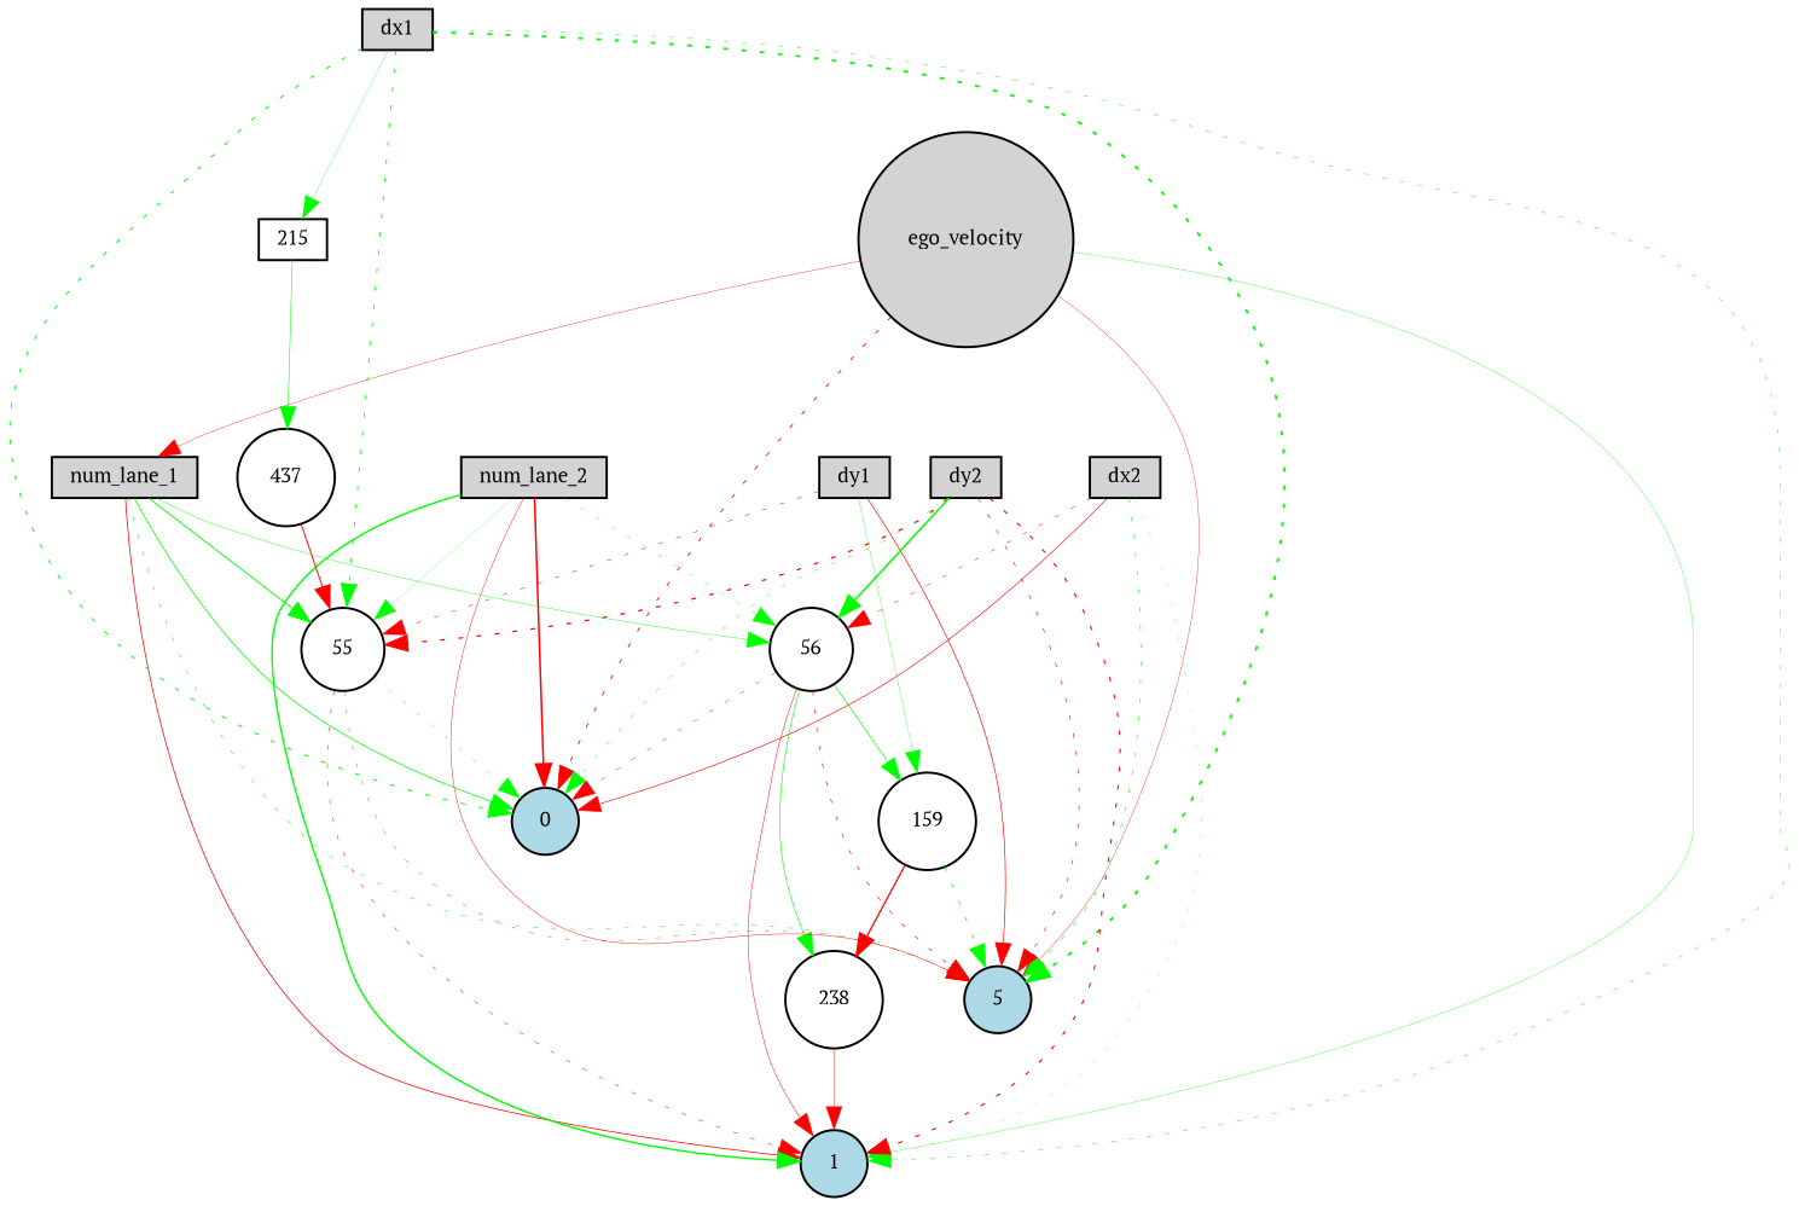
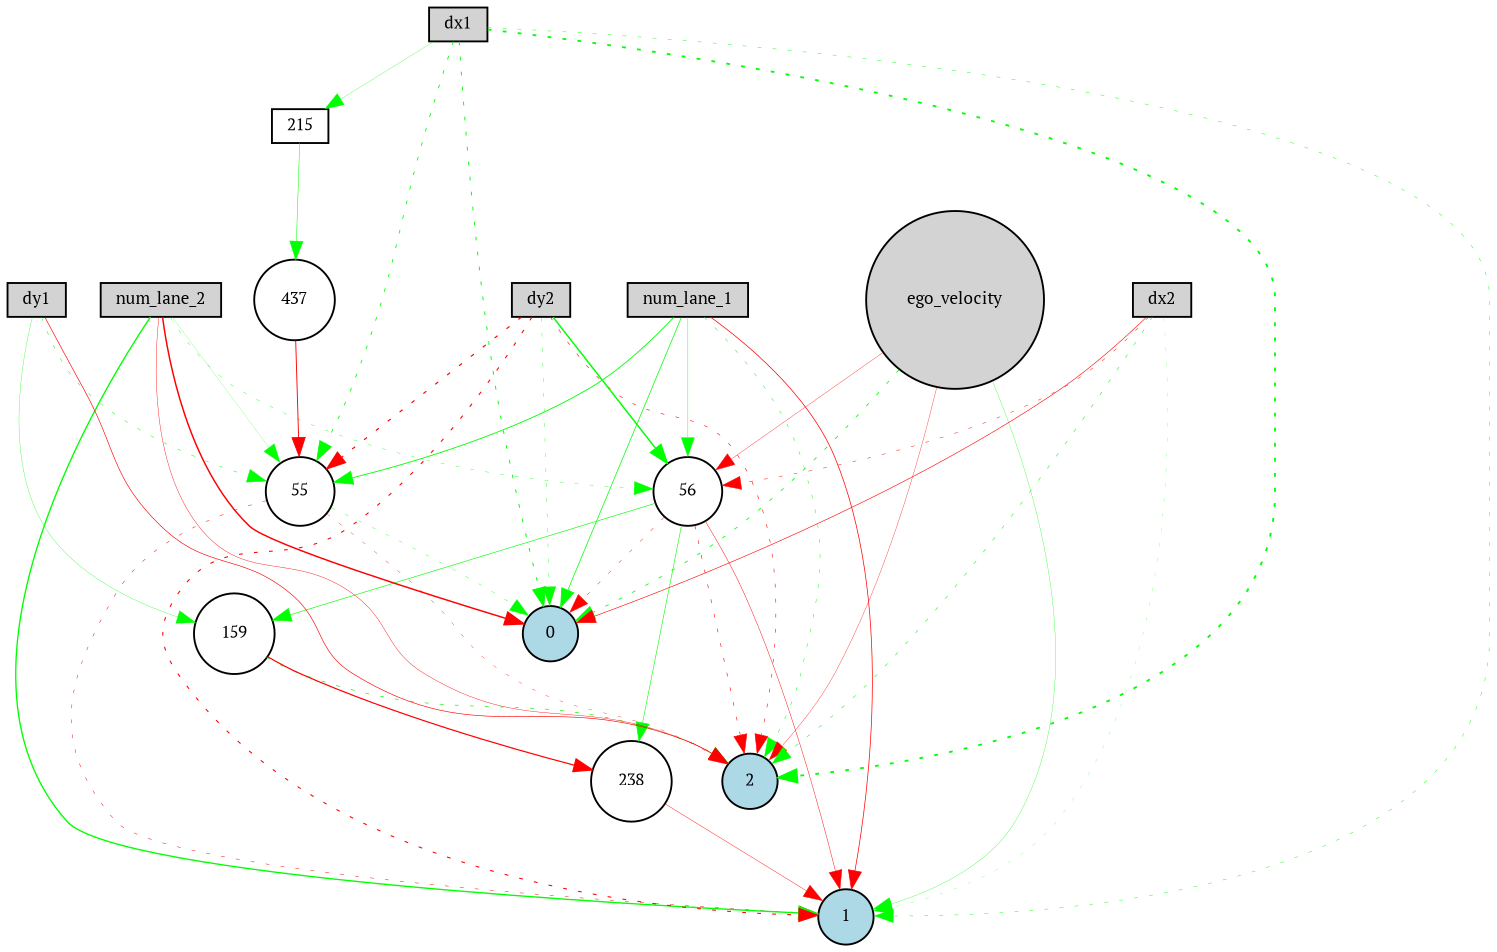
  digraph {
    fontname="PT Serif"
    node [fillcolor=lightgray fontname="PT Serif" fontsize=9 shape=circle style=filled]
    edge [color=green fontname="PT Serif" style=solid]
    num_lane_1 [height=0.2 shape=box width=0.2]
    0 [fillcolor=lightblue height=0.2 width=0.2]
    1 [fillcolor=lightblue height=0.2 width=0.2]
-   2 [fillcolor=lightblue height=0.2 width=0.2 label=5]
+   2 [fillcolor=lightblue height=0.2 width=0.2]
    55 [fillcolor=white height=0.2 width=0.2]
    56 [fillcolor=white height=0.2 width=0.2]
    159 [fillcolor=white height=0.2 width=0.2]
    238 [fillcolor=white height=0.2 width=0.2]
    num_lane_2 [height=0.2 shape=box width=0.2]
    ego_velocity [height=0.2 width=0.2]
    dx1 [height=0.2 shape=box width=0.2]
    215 [fillcolor=white height=0.2 shape=box width=0.2]
    437 [fillcolor=white height=0.2 width=0.2]
    dy1 [height=0.2 shape=box width=0.2]
    dx2 [height=0.2 shape=box width=0.2]
    dy2 [height=0.2 shape=box width=0.2]
    num_lane_1 -> 0 [penwidth=0.38325645012994547]
    num_lane_1 -> 1 [color=red penwidth=0.38143737616207496]
    num_lane_1 -> 2 [penwidth=0.2507134556350218 style=dotted]
    num_lane_1 -> 55 [penwidth=0.46238398616052023]
    num_lane_1 -> 56 [penwidth=0.20219177452892473]
    55 -> 0 [penwidth=0.18424453092050433 style=dotted]
    55 -> 1 [color=red penwidth=0.2511574053061817 style=dotted]
    55 -> 2 [color=red penwidth=0.1766857015313626 style=dotted]
    56 -> 0 [color=red penwidth=0.21406778186245773 style=dotted]
    56 -> 1 [color=red penwidth=0.23934969762566866]
    56 -> 2 [color=red penwidth=0.31588881894341814 style=dotted]
    56 -> 159 [penwidth=0.3298727880679262]
    56 -> 238 [penwidth=0.30537911814673563]
    159 -> 2 [penwidth=0.3737239976485879 style=dotted]
    159 -> 238 [color=red penwidth=0.6386248074055391]
    238 -> 1 [color=red penwidth=0.21776660000252734]
    num_lane_2 -> 0 [color=red penwidth=0.7818233236789679]
    num_lane_2 -> 1 [penwidth=0.7236216502551028]
    num_lane_2 -> 2 [color=red penwidth=0.21535961575689727]
    num_lane_2 -> 55 [penwidth=0.10014966737171531]
    num_lane_2 -> 56 [penwidth=0.19103461277468398 style=dotted]
-   ego_velocity -> 0 [color=red penwidth=0.4341130035851207 style=dotted]
+   ego_velocity -> 0 [penwidth=0.4341130035851207 style=dotted]
    ego_velocity -> 1 [penwidth=0.16486569436374848]
    ego_velocity -> 2 [color=red penwidth=0.17738183376706146]
-   ego_velocity -> num_lane_1 [color=red penwidth=0.17975731169780773]
+   ego_velocity -> 56 [color=red penwidth=0.17975731169780773]
    dx1 -> 0 [penwidth=0.5072959268305429 style=dotted]
    dx1 -> 1 [penwidth=0.23724223148258913 style=dotted]
    dx1 -> 2 [penwidth=0.979697831441649 style=dotted]
    dx1 -> 55 [penwidth=0.43844373772210166 style=dotted]
    dx1 -> 215 [penwidth=0.14599767133092015]
    215 -> 437 [penwidth=0.2680247384846486]
    437 -> 55 [color=red penwidth=0.4839808267156157]
    dy1 -> 2 [color=red penwidth=0.33627137052815004]
-   dy1 -> 55 [color=red penwidth=0.25857022822194675 style=dotted]
+   dy1 -> 55 [penwidth=0.25857022822194675 style=dotted]
    dy1 -> 159 [penwidth=0.16424884382665578]
    dx2 -> 0 [color=red penwidth=0.31390679382995645]
    dx2 -> 1 [penwidth=0.10812975857013286 style=dotted]
    dx2 -> 2 [penwidth=0.2863875711388449 style=dotted]
    dx2 -> 56 [color=red penwidth=0.2388398103117009 style=dotted]
    dy2 -> 0 [penwidth=0.20836487041535312 style=dotted]
    dy2 -> 1 [color=red penwidth=0.5677213262061662 style=dotted]
    dy2 -> 2 [color=red penwidth=0.30558812261524504 style=dotted]
    dy2 -> 55 [color=red penwidth=0.6284992769080595 style=dotted]
    dy2 -> 56 [penwidth=0.7836709235217334]
  }
